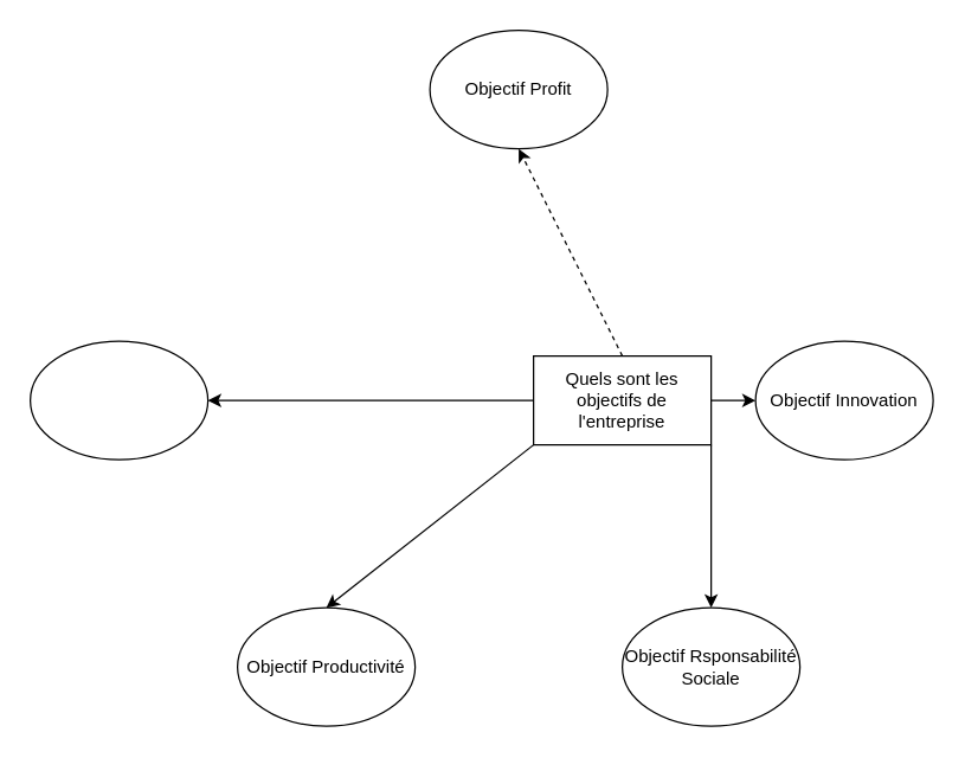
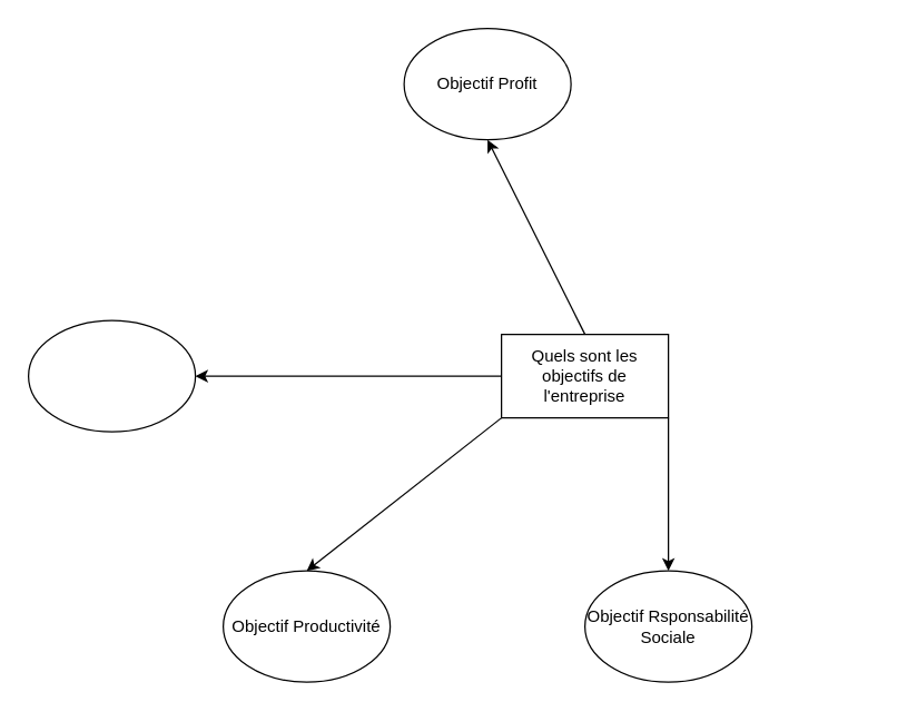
  <mxCell id="0" />
  <mxCell id="1" parent="0" />
  <mxCell id="2" style="edgeStyle=none;html=1;exitX=0;exitY=1;exitDx=0;exitDy=0;entryX=0.5;entryY=0;entryDx=0;entryDy=0;" edge="1" parent="1" source="7" target="8"><mxGeometry relative="1" as="geometry" /></mxCell>
  <mxCell id="3" style="edgeStyle=none;html=1;exitX=0;exitY=0.5;exitDx=0;exitDy=0;entryX=1;entryY=0.5;entryDx=0;entryDy=0;" edge="1" parent="1" source="7" target="9"><mxGeometry relative="1" as="geometry" /></mxCell>
- <mxCell id="4" style="edgeStyle=none;html=1;exitX=0.5;exitY=0;exitDx=0;exitDy=0;entryX=0.5;entryY=1;entryDx=0;entryDy=0;dashed=1;" edge="1" parent="1" source="7" target="12"><mxGeometry relative="1" as="geometry" /></mxCell>
- <mxCell id="5" style="edgeStyle=none;html=1;exitX=1;exitY=0.5;exitDx=0;exitDy=0;entryX=0;entryY=0.5;entryDx=0;entryDy=0;" edge="1" parent="1" source="7" target="10"><mxGeometry relative="1" as="geometry" /></mxCell>
+ <mxCell id="4" style="edgeStyle=none;html=1;exitX=0.5;exitY=0;exitDx=0;exitDy=0;entryX=0.5;entryY=1;entryDx=0;entryDy=0;" edge="1" parent="1" source="7" target="12"><mxGeometry relative="1" as="geometry" /></mxCell>
  <mxCell id="6" style="edgeStyle=none;html=1;exitX=1;exitY=1;exitDx=0;exitDy=0;entryX=0.5;entryY=0;entryDx=0;entryDy=0;" edge="1" parent="1" source="7" target="11"><mxGeometry relative="1" as="geometry" /></mxCell>
  <mxCell id="7" value="Quels sont les objectifs de l'entreprise" style="rounded=0;whiteSpace=wrap;html=1;" vertex="1" parent="1"><mxGeometry x="360" y="240" width="120" height="60" as="geometry" /></mxCell>
  <mxCell id="8" value="Objectif Productivité" style="ellipse;whiteSpace=wrap;html=1;" vertex="1" parent="1"><mxGeometry x="160" y="410" width="120" height="80" as="geometry" /></mxCell>
  <mxCell id="9" value="" style="ellipse;whiteSpace=wrap;html=1;" vertex="1" parent="1"><mxGeometry x="20" y="230" width="120" height="80" as="geometry" /></mxCell>
- <mxCell id="10" value="Objectif Innovation" style="ellipse;whiteSpace=wrap;html=1;" vertex="1" parent="1"><mxGeometry x="510" y="230" width="120" height="80" as="geometry" /></mxCell>
  <mxCell id="11" value="Objectif Rsponsabilité Sociale" style="ellipse;whiteSpace=wrap;html=1;" vertex="1" parent="1"><mxGeometry x="420" y="410" width="120" height="80" as="geometry" /></mxCell>
  <mxCell id="12" value="Objectif Profit" style="ellipse;whiteSpace=wrap;html=1;" vertex="1" parent="1"><mxGeometry x="290" y="20" width="120" height="80" as="geometry" /></mxCell>
